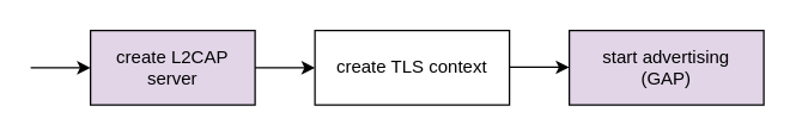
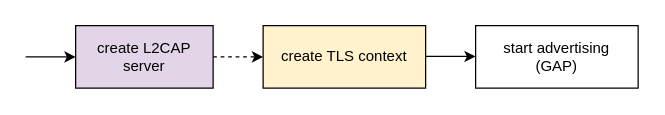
  <mxCell id="0" />
  <mxCell id="1" parent="0" />
  <mxCell id="2" value="create L2CAP server" style="rounded=0;whiteSpace=wrap;html=1;fillColor=#e1d5e7;" vertex="1" parent="1"><mxGeometry x="60" y="20" width="110" height="50" as="geometry" /></mxCell>
- <mxCell id="3" value="create TLS context" style="rounded=0;whiteSpace=wrap;html=1;" vertex="1" parent="1"><mxGeometry x="210" y="20" width="130" height="50" as="geometry" /></mxCell>
- <mxCell id="4" value="start advertising&lt;br&gt;(GAP)" style="rounded=0;whiteSpace=wrap;html=1;fillColor=#e1d5e7;" vertex="1" parent="1"><mxGeometry x="380" y="20" width="130" height="50" as="geometry" /></mxCell>
- <mxCell id="5" value="" style="endArrow=classic;html=1;exitX=1;exitY=0.5;exitDx=0;exitDy=0;entryX=0;entryY=0.5;entryDx=0;entryDy=0;" edge="1" parent="1" source="2" target="3"><mxGeometry width="50" height="50" relative="1" as="geometry"><mxPoint x="350" y="140" as="sourcePoint" /><mxPoint x="400" y="90" as="targetPoint" /></mxGeometry></mxCell>
+ <mxCell id="3" value="create TLS context" style="rounded=0;whiteSpace=wrap;html=1;fillColor=#fff2cc;" vertex="1" parent="1"><mxGeometry x="210" y="20" width="130" height="50" as="geometry" /></mxCell>
+ <mxCell id="4" value="start advertising&lt;br&gt;(GAP)" style="rounded=0;whiteSpace=wrap;html=1;" vertex="1" parent="1"><mxGeometry x="380" y="20" width="130" height="50" as="geometry" /></mxCell>
+ <mxCell id="5" value="" style="endArrow=classic;html=1;exitX=1;exitY=0.5;exitDx=0;exitDy=0;entryX=0;entryY=0.5;entryDx=0;entryDy=0;dashed=1;" edge="1" parent="1" source="2" target="3"><mxGeometry width="50" height="50" relative="1" as="geometry"><mxPoint x="350" y="140" as="sourcePoint" /><mxPoint x="400" y="90" as="targetPoint" /></mxGeometry></mxCell>
  <mxCell id="6" value="" style="endArrow=classic;html=1;exitX=1;exitY=0.5;exitDx=0;exitDy=0;entryX=0;entryY=0.5;entryDx=0;entryDy=0;" edge="1" parent="1"><mxGeometry width="50" height="50" relative="1" as="geometry"><mxPoint x="340" y="44.66" as="sourcePoint" /><mxPoint x="380" y="44.66" as="targetPoint" /></mxGeometry></mxCell>
  <mxCell id="7" value="" style="endArrow=classic;html=1;exitX=1;exitY=0.5;exitDx=0;exitDy=0;entryX=0;entryY=0.5;entryDx=0;entryDy=0;" edge="1" parent="1"><mxGeometry width="50" height="50" relative="1" as="geometry"><mxPoint x="20" y="45" as="sourcePoint" /><mxPoint x="60" y="45" as="targetPoint" /></mxGeometry></mxCell>
